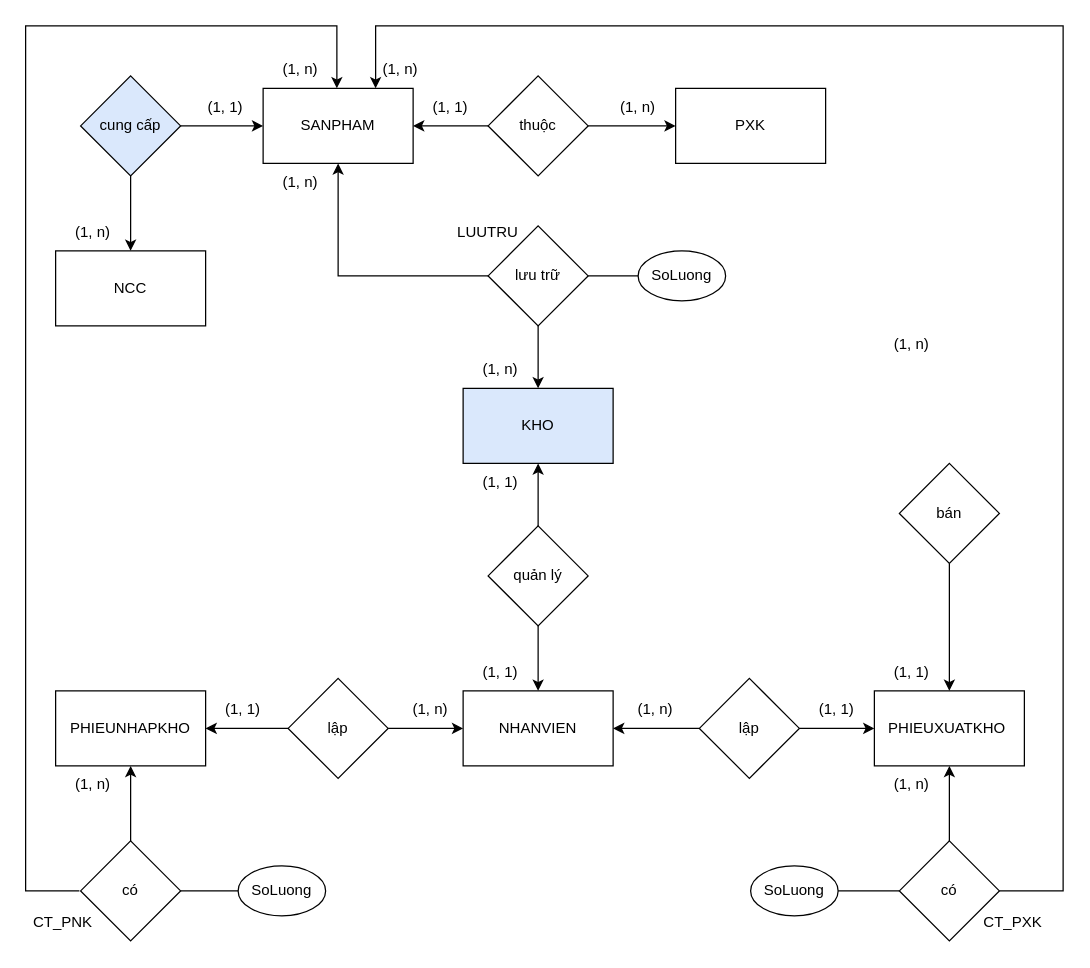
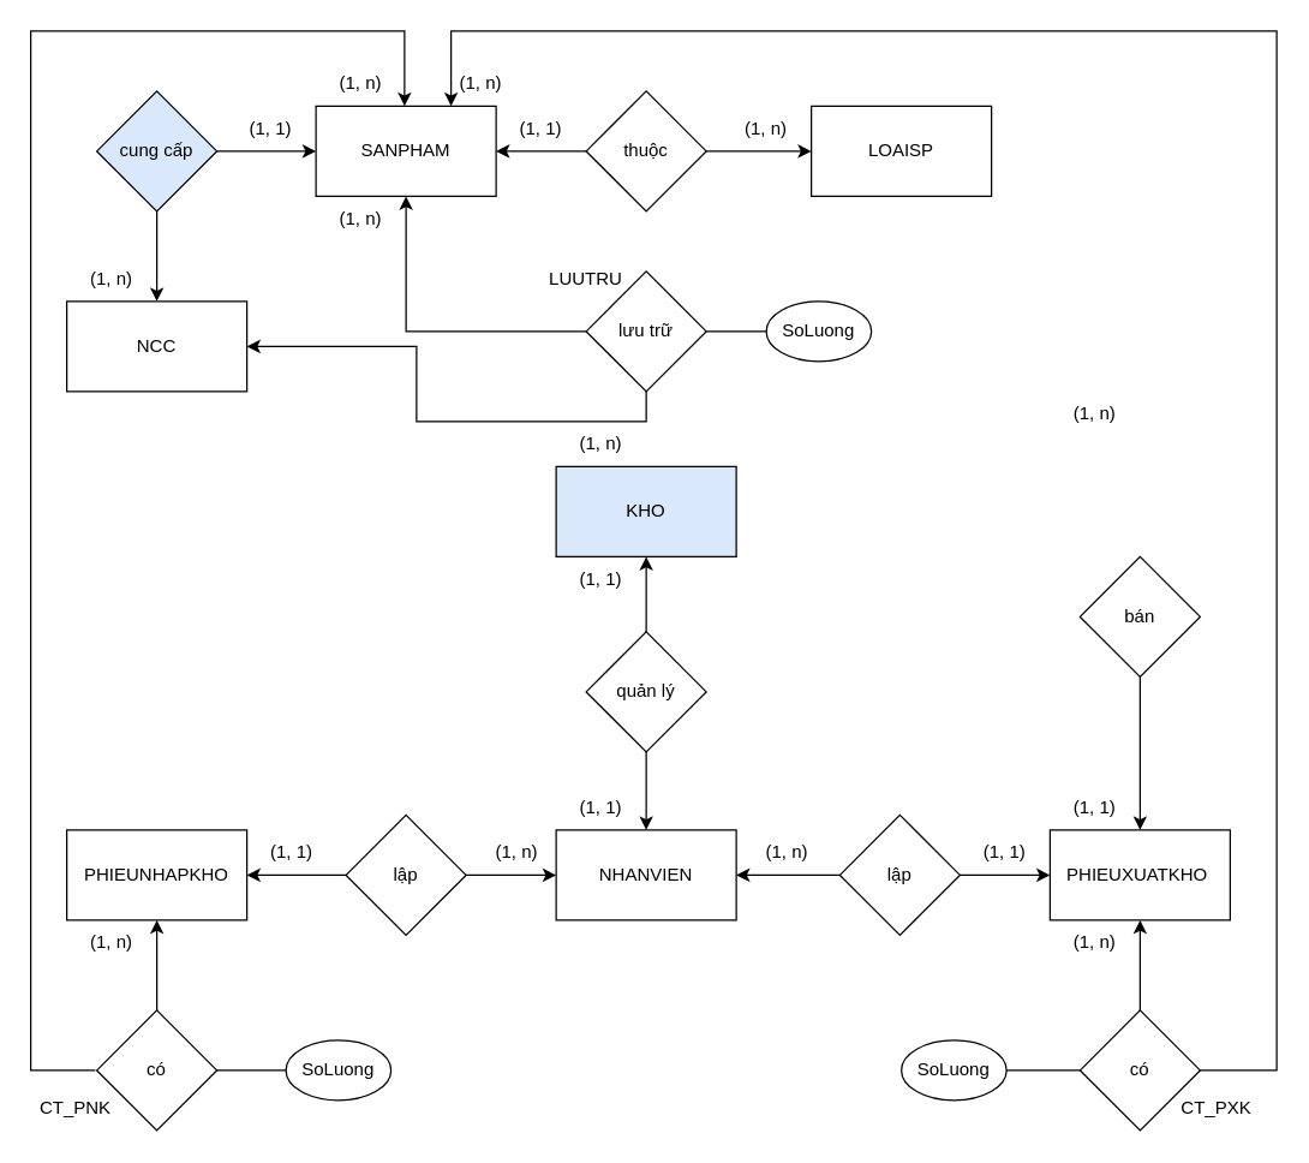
  <mxCell id="0" />
  <mxCell id="1" parent="0" />
  <mxCell id="2" value="SANPHAM" style="rounded=0;whiteSpace=wrap;html=1;" vertex="1" parent="1"><mxGeometry x="210" y="70" width="120" height="60" as="geometry" /></mxCell>
  <mxCell id="3" value="NCC" style="rounded=0;whiteSpace=wrap;html=1;" vertex="1" parent="1"><mxGeometry x="44" y="200" width="120" height="60" as="geometry" /></mxCell>
  <mxCell id="4" value="KHO" style="rounded=0;whiteSpace=wrap;html=1;fillColor=#dae8fc;" vertex="1" parent="1"><mxGeometry x="370" y="310" width="120" height="60" as="geometry" /></mxCell>
- <mxCell id="5" value="PXK" style="rounded=0;whiteSpace=wrap;html=1;" vertex="1" parent="1"><mxGeometry x="540" y="70" width="120" height="60" as="geometry" /></mxCell>
+ <mxCell id="5" value="LOAISP" style="rounded=0;whiteSpace=wrap;html=1;" vertex="1" parent="1"><mxGeometry x="540" y="70" width="120" height="60" as="geometry" /></mxCell>
  <mxCell id="6" value="NHANVIEN" style="rounded=0;whiteSpace=wrap;html=1;" vertex="1" parent="1"><mxGeometry x="370" y="552" width="120" height="60" as="geometry" /></mxCell>
  <mxCell id="7" value="PHIEUNHAPKHO" style="rounded=0;whiteSpace=wrap;html=1;" vertex="1" parent="1"><mxGeometry x="44" y="552" width="120" height="60" as="geometry" /></mxCell>
  <mxCell id="8" value="PHIEUXUATKHO&amp;nbsp;" style="rounded=0;whiteSpace=wrap;html=1;" vertex="1" parent="1"><mxGeometry x="699" y="552" width="120" height="60" as="geometry" /></mxCell>
  <mxCell id="9" style="edgeStyle=orthogonalEdgeStyle;rounded=0;orthogonalLoop=1;jettySize=auto;html=1;exitX=1;exitY=0.5;exitDx=0;exitDy=0;entryX=0;entryY=0.5;entryDx=0;entryDy=0;" edge="1" parent="1" source="11" target="5"><mxGeometry relative="1" as="geometry" /></mxCell>
  <mxCell id="10" style="edgeStyle=orthogonalEdgeStyle;rounded=0;orthogonalLoop=1;jettySize=auto;html=1;exitX=0;exitY=0.5;exitDx=0;exitDy=0;entryX=1;entryY=0.5;entryDx=0;entryDy=0;" edge="1" parent="1" source="11" target="2"><mxGeometry relative="1" as="geometry" /></mxCell>
  <mxCell id="11" value="thuộc" style="rhombus;whiteSpace=wrap;html=1;" vertex="1" parent="1"><mxGeometry x="390" y="60" width="80" height="80" as="geometry" /></mxCell>
  <mxCell id="12" value="(1, 1)" style="text;html=1;align=center;verticalAlign=middle;whiteSpace=wrap;rounded=0;" vertex="1" parent="1"><mxGeometry x="150" y="70" width="60" height="30" as="geometry" /></mxCell>
  <mxCell id="13" value="(1, n)" style="text;html=1;align=center;verticalAlign=middle;whiteSpace=wrap;rounded=0;" vertex="1" parent="1"><mxGeometry x="210" y="130" width="60" height="30" as="geometry" /></mxCell>
  <mxCell id="14" style="edgeStyle=orthogonalEdgeStyle;rounded=0;orthogonalLoop=1;jettySize=auto;html=1;exitX=0.5;exitY=1;exitDx=0;exitDy=0;entryX=0.5;entryY=0;entryDx=0;entryDy=0;" edge="1" parent="1" source="16" target="3"><mxGeometry relative="1" as="geometry" /></mxCell>
  <mxCell id="15" style="edgeStyle=orthogonalEdgeStyle;rounded=0;orthogonalLoop=1;jettySize=auto;html=1;exitX=1;exitY=0.5;exitDx=0;exitDy=0;entryX=0;entryY=0.5;entryDx=0;entryDy=0;" edge="1" parent="1" source="16" target="2"><mxGeometry relative="1" as="geometry" /></mxCell>
  <mxCell id="16" value="cung cấp" style="rhombus;whiteSpace=wrap;html=1;fillColor=#dae8fc;" vertex="1" parent="1"><mxGeometry x="64" y="60" width="80" height="80" as="geometry" /></mxCell>
  <mxCell id="17" value="(1, 1)" style="text;html=1;align=center;verticalAlign=middle;whiteSpace=wrap;rounded=0;" vertex="1" parent="1"><mxGeometry x="330" y="70" width="60" height="30" as="geometry" /></mxCell>
  <mxCell id="18" value="(1, n)" style="text;html=1;align=center;verticalAlign=middle;whiteSpace=wrap;rounded=0;" vertex="1" parent="1"><mxGeometry x="44" y="170" width="60" height="30" as="geometry" /></mxCell>
  <mxCell id="19" style="edgeStyle=orthogonalEdgeStyle;rounded=0;orthogonalLoop=1;jettySize=auto;html=1;exitX=0;exitY=0.5;exitDx=0;exitDy=0;entryX=0.5;entryY=1;entryDx=0;entryDy=0;" edge="1" parent="1" source="21" target="2"><mxGeometry relative="1" as="geometry" /></mxCell>
- <mxCell id="20" style="edgeStyle=orthogonalEdgeStyle;rounded=0;orthogonalLoop=1;jettySize=auto;html=1;exitX=0.5;exitY=1;exitDx=0;exitDy=0;entryX=0.5;entryY=0;entryDx=0;entryDy=0;" edge="1" parent="1" source="21" target="4"><mxGeometry relative="1" as="geometry" /></mxCell>
+ <mxCell id="20" style="edgeStyle=orthogonalEdgeStyle;rounded=0;orthogonalLoop=1;jettySize=auto;html=1;exitX=0.5;exitY=1;exitDx=0;exitDy=0;" edge="1" parent="1" source="21" target="3"><mxGeometry relative="1" as="geometry" /></mxCell>
  <mxCell id="21" value="lưu trữ" style="rhombus;whiteSpace=wrap;html=1;" vertex="1" parent="1"><mxGeometry x="390" y="180" width="80" height="80" as="geometry" /></mxCell>
  <mxCell id="22" value="(1, n)" style="text;html=1;align=center;verticalAlign=middle;whiteSpace=wrap;rounded=0;" vertex="1" parent="1"><mxGeometry x="480" y="70" width="60" height="30" as="geometry" /></mxCell>
  <mxCell id="23" value="(1, n)" style="text;html=1;align=center;verticalAlign=middle;whiteSpace=wrap;rounded=0;" vertex="1" parent="1"><mxGeometry x="370" y="280" width="60" height="30" as="geometry" /></mxCell>
  <mxCell id="24" value="(1, 1)" style="text;html=1;align=center;verticalAlign=middle;whiteSpace=wrap;rounded=0;" vertex="1" parent="1"><mxGeometry x="164" y="552" width="60" height="30" as="geometry" /></mxCell>
  <mxCell id="25" style="edgeStyle=orthogonalEdgeStyle;rounded=0;orthogonalLoop=1;jettySize=auto;html=1;exitX=0.5;exitY=0;exitDx=0;exitDy=0;entryX=0.5;entryY=1;entryDx=0;entryDy=0;" edge="1" parent="1" source="26" target="7"><mxGeometry relative="1" as="geometry" /></mxCell>
  <mxCell id="26" value="có" style="rhombus;whiteSpace=wrap;html=1;" vertex="1" parent="1"><mxGeometry x="64" y="672" width="80" height="80" as="geometry" /></mxCell>
  <mxCell id="27" value="(1, n)" style="text;html=1;align=center;verticalAlign=middle;whiteSpace=wrap;rounded=0;" vertex="1" parent="1"><mxGeometry x="44" y="612" width="60" height="30" as="geometry" /></mxCell>
  <mxCell id="28" style="edgeStyle=orthogonalEdgeStyle;rounded=0;orthogonalLoop=1;jettySize=auto;html=1;exitX=1;exitY=0.5;exitDx=0;exitDy=0;entryX=0;entryY=0.5;entryDx=0;entryDy=0;" edge="1" parent="1" source="30" target="6"><mxGeometry relative="1" as="geometry" /></mxCell>
  <mxCell id="29" style="edgeStyle=orthogonalEdgeStyle;rounded=0;orthogonalLoop=1;jettySize=auto;html=1;exitX=0;exitY=0.5;exitDx=0;exitDy=0;entryX=1;entryY=0.5;entryDx=0;entryDy=0;" edge="1" parent="1" source="30" target="7"><mxGeometry relative="1" as="geometry" /></mxCell>
  <mxCell id="30" value="lập" style="rhombus;whiteSpace=wrap;html=1;" vertex="1" parent="1"><mxGeometry x="230" y="542" width="80" height="80" as="geometry" /></mxCell>
  <mxCell id="31" value="(1, n)" style="text;html=1;align=center;verticalAlign=middle;whiteSpace=wrap;rounded=0;" vertex="1" parent="1"><mxGeometry x="314" y="552" width="60" height="30" as="geometry" /></mxCell>
  <mxCell id="32" style="edgeStyle=orthogonalEdgeStyle;rounded=0;orthogonalLoop=1;jettySize=auto;html=1;exitX=0.5;exitY=0;exitDx=0;exitDy=0;entryX=0.5;entryY=1;entryDx=0;entryDy=0;" edge="1" parent="1" source="33" target="8"><mxGeometry relative="1" as="geometry" /></mxCell>
  <mxCell id="33" value="có" style="rhombus;whiteSpace=wrap;html=1;" vertex="1" parent="1"><mxGeometry x="719" y="672" width="80" height="80" as="geometry" /></mxCell>
  <mxCell id="34" value="(1, n)" style="text;html=1;align=center;verticalAlign=middle;whiteSpace=wrap;rounded=0;" vertex="1" parent="1"><mxGeometry x="699" y="612" width="60" height="30" as="geometry" /></mxCell>
  <mxCell id="35" value="" style="edgeStyle=orthogonalEdgeStyle;rounded=0;orthogonalLoop=1;jettySize=auto;html=1;" edge="1" parent="1" source="37" target="6"><mxGeometry relative="1" as="geometry" /></mxCell>
  <mxCell id="36" style="edgeStyle=orthogonalEdgeStyle;rounded=0;orthogonalLoop=1;jettySize=auto;html=1;exitX=1;exitY=0.5;exitDx=0;exitDy=0;entryX=0;entryY=0.5;entryDx=0;entryDy=0;" edge="1" parent="1" source="37" target="8"><mxGeometry relative="1" as="geometry" /></mxCell>
  <mxCell id="37" value="lập" style="rhombus;whiteSpace=wrap;html=1;" vertex="1" parent="1"><mxGeometry x="559" y="542" width="80" height="80" as="geometry" /></mxCell>
  <mxCell id="38" value="(1, n)" style="text;html=1;align=center;verticalAlign=middle;whiteSpace=wrap;rounded=0;" vertex="1" parent="1"><mxGeometry x="494" y="552" width="60" height="30" as="geometry" /></mxCell>
  <mxCell id="39" value="(1, 1)" style="text;html=1;align=center;verticalAlign=middle;whiteSpace=wrap;rounded=0;" vertex="1" parent="1"><mxGeometry x="639" y="552" width="60" height="30" as="geometry" /></mxCell>
  <mxCell id="40" style="edgeStyle=orthogonalEdgeStyle;rounded=0;orthogonalLoop=1;jettySize=auto;html=1;exitX=0.5;exitY=1;exitDx=0;exitDy=0;entryX=0.5;entryY=0;entryDx=0;entryDy=0;" edge="1" parent="1" source="41" target="8"><mxGeometry relative="1" as="geometry" /></mxCell>
  <mxCell id="41" value="bán" style="rhombus;whiteSpace=wrap;html=1;" vertex="1" parent="1"><mxGeometry x="719" y="370" width="80" height="80" as="geometry" /></mxCell>
  <mxCell id="42" value="(1, 1)" style="text;html=1;align=center;verticalAlign=middle;whiteSpace=wrap;rounded=0;" vertex="1" parent="1"><mxGeometry x="699" y="522" width="60" height="30" as="geometry" /></mxCell>
  <mxCell id="43" value="(1, n)" style="text;html=1;align=center;verticalAlign=middle;whiteSpace=wrap;rounded=0;" vertex="1" parent="1"><mxGeometry x="699" y="260" width="60" height="30" as="geometry" /></mxCell>
  <mxCell id="44" style="edgeStyle=orthogonalEdgeStyle;rounded=0;orthogonalLoop=1;jettySize=auto;html=1;exitX=0.5;exitY=0;exitDx=0;exitDy=0;entryX=0.5;entryY=1;entryDx=0;entryDy=0;" edge="1" parent="1" source="46" target="4"><mxGeometry relative="1" as="geometry" /></mxCell>
  <mxCell id="45" style="edgeStyle=orthogonalEdgeStyle;rounded=0;orthogonalLoop=1;jettySize=auto;html=1;exitX=0.5;exitY=1;exitDx=0;exitDy=0;entryX=0.5;entryY=0;entryDx=0;entryDy=0;" edge="1" parent="1" source="46" target="6"><mxGeometry relative="1" as="geometry" /></mxCell>
  <mxCell id="46" value="quản lý" style="rhombus;whiteSpace=wrap;html=1;" vertex="1" parent="1"><mxGeometry x="390" y="420" width="80" height="80" as="geometry" /></mxCell>
  <mxCell id="47" value="(1, 1)" style="text;html=1;align=center;verticalAlign=middle;whiteSpace=wrap;rounded=0;" vertex="1" parent="1"><mxGeometry x="370" y="370" width="60" height="30" as="geometry" /></mxCell>
  <mxCell id="48" value="(1, 1)" style="text;html=1;align=center;verticalAlign=middle;whiteSpace=wrap;rounded=0;" vertex="1" parent="1"><mxGeometry x="370" y="522" width="60" height="30" as="geometry" /></mxCell>
  <mxCell id="49" value="" style="endArrow=classic;html=1;rounded=0;exitX=0;exitY=0.5;exitDx=0;exitDy=0;entryX=0.5;entryY=0;entryDx=0;entryDy=0;" edge="1" parent="1"><mxGeometry width="50" height="50" relative="1" as="geometry"><mxPoint x="63" y="712" as="sourcePoint" /><mxPoint x="269" y="70" as="targetPoint" /><Array as="points"><mxPoint x="20" y="712" /><mxPoint x="20" y="20" /><mxPoint x="269" y="20" /></Array></mxGeometry></mxCell>
  <mxCell id="50" value="(1, n)" style="text;html=1;align=center;verticalAlign=middle;whiteSpace=wrap;rounded=0;" vertex="1" parent="1"><mxGeometry x="210" y="40" width="60" height="30" as="geometry" /></mxCell>
  <mxCell id="51" value="" style="endArrow=classic;html=1;rounded=0;exitX=1;exitY=0.5;exitDx=0;exitDy=0;entryX=0.75;entryY=0;entryDx=0;entryDy=0;" edge="1" parent="1" source="33" target="2"><mxGeometry width="50" height="50" relative="1" as="geometry"><mxPoint x="710" y="690" as="sourcePoint" /><mxPoint x="760" y="640" as="targetPoint" /><Array as="points"><mxPoint x="850" y="712" /><mxPoint x="850" y="20" /><mxPoint x="300" y="20" /></Array></mxGeometry></mxCell>
  <mxCell id="52" value="(1, n)" style="text;html=1;align=center;verticalAlign=middle;whiteSpace=wrap;rounded=0;" vertex="1" parent="1"><mxGeometry x="290" y="40" width="60" height="30" as="geometry" /></mxCell>
  <mxCell id="53" value="SoLuong" style="ellipse;whiteSpace=wrap;html=1;" vertex="1" parent="1"><mxGeometry x="510" y="200" width="70" height="40" as="geometry" /></mxCell>
  <mxCell id="54" value="" style="endArrow=none;html=1;rounded=0;entryX=0;entryY=0.5;entryDx=0;entryDy=0;exitX=1;exitY=0.5;exitDx=0;exitDy=0;" edge="1" parent="1" source="21" target="53"><mxGeometry width="50" height="50" relative="1" as="geometry"><mxPoint x="410" y="260" as="sourcePoint" /><mxPoint x="460" y="210" as="targetPoint" /></mxGeometry></mxCell>
  <mxCell id="55" value="SoLuong" style="ellipse;whiteSpace=wrap;html=1;" vertex="1" parent="1"><mxGeometry x="190" y="692" width="70" height="40" as="geometry" /></mxCell>
  <mxCell id="56" value="" style="endArrow=none;html=1;rounded=0;exitX=1;exitY=0.5;exitDx=0;exitDy=0;" edge="1" parent="1" source="26"><mxGeometry width="50" height="50" relative="1" as="geometry"><mxPoint x="410" y="760" as="sourcePoint" /><mxPoint x="190" y="712" as="targetPoint" /></mxGeometry></mxCell>
  <mxCell id="57" value="SoLuong" style="ellipse;whiteSpace=wrap;html=1;" vertex="1" parent="1"><mxGeometry x="600" y="692" width="70" height="40" as="geometry" /></mxCell>
  <mxCell id="58" value="" style="endArrow=none;html=1;rounded=0;entryX=0;entryY=0.5;entryDx=0;entryDy=0;exitX=1;exitY=0.5;exitDx=0;exitDy=0;" edge="1" parent="1" source="57" target="33"><mxGeometry width="50" height="50" relative="1" as="geometry"><mxPoint x="670" y="720" as="sourcePoint" /><mxPoint x="460" y="710" as="targetPoint" /></mxGeometry></mxCell>
  <mxCell id="59" value="CT_PNK" style="text;html=1;align=center;verticalAlign=middle;whiteSpace=wrap;rounded=0;" vertex="1" parent="1"><mxGeometry x="20" y="722" width="60" height="30" as="geometry" /></mxCell>
  <mxCell id="60" value="CT_PXK" style="text;html=1;align=center;verticalAlign=middle;whiteSpace=wrap;rounded=0;" vertex="1" parent="1"><mxGeometry x="780" y="722" width="60" height="30" as="geometry" /></mxCell>
  <mxCell id="61" value="LUUTRU" style="text;html=1;align=center;verticalAlign=middle;whiteSpace=wrap;rounded=0;" vertex="1" parent="1"><mxGeometry x="360" y="170" width="60" height="30" as="geometry" /></mxCell>
